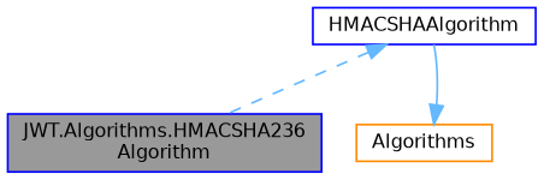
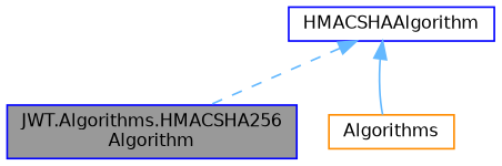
  digraph {
    node [color=blue fillcolor=white fontname=Helvetica fontsize=10 shape=box style=filled]
    edge [color=steelblue1 dir=back fontname=Helvetica fontsize=10 labelfontname=Helvetica labelfontsize=10]
-   n1 [fillcolor=grey60 fontcolor=black height=0.2 label="JWT.Algorithms.HMACSHA236\lAlgorithm" width=0.4]
+   n1 [fillcolor=grey60 fontcolor=black height=0.2 label="JWT.Algorithms.HMACSHA256\lAlgorithm" width=0.4]
    n2 [height=0.2 label=HMACSHAAlgorithm width=0.4]
    n3 [color=darkorange height=0.2 label=Algorithms width=0.4]
    n2 -> n1 [style=dashed]
-   n3 -> n2 [style=solid]
+   n2 -> n3 [style=solid]
  }
